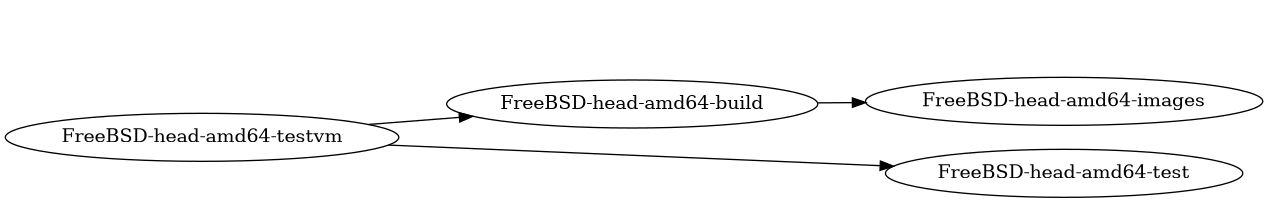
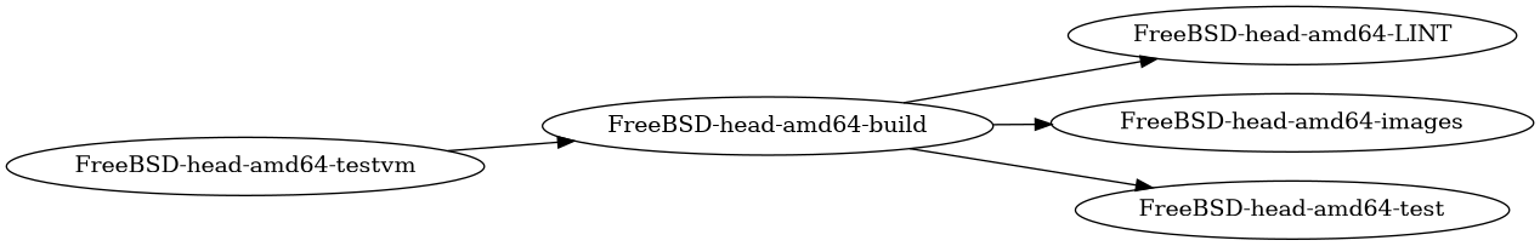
  digraph {
    rankdir=LR
    "FreeBSD-head-amd64-build"
+   "FreeBSD-head-amd64-LINT"
    "FreeBSD-head-amd64-images"
    "FreeBSD-head-amd64-testvm"
    "FreeBSD-head-amd64-test"
+   "FreeBSD-head-amd64-build" -> "FreeBSD-head-amd64-LINT"
    "FreeBSD-head-amd64-build" -> "FreeBSD-head-amd64-images"
    "FreeBSD-head-amd64-testvm" -> "FreeBSD-head-amd64-build"
-   "FreeBSD-head-amd64-testvm" -> "FreeBSD-head-amd64-test"
+   "FreeBSD-head-amd64-build" -> "FreeBSD-head-amd64-test"
  }
